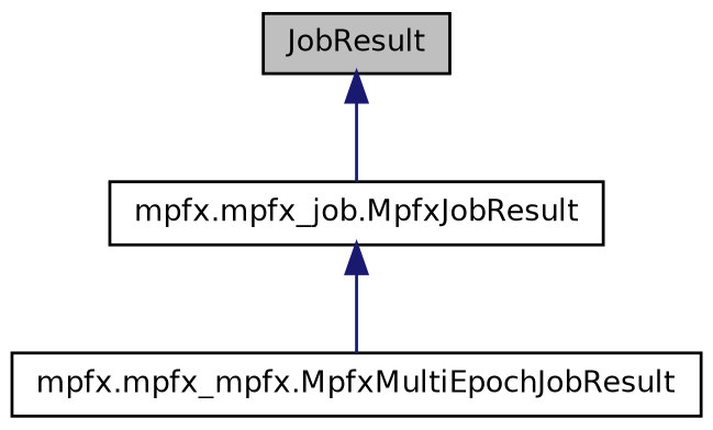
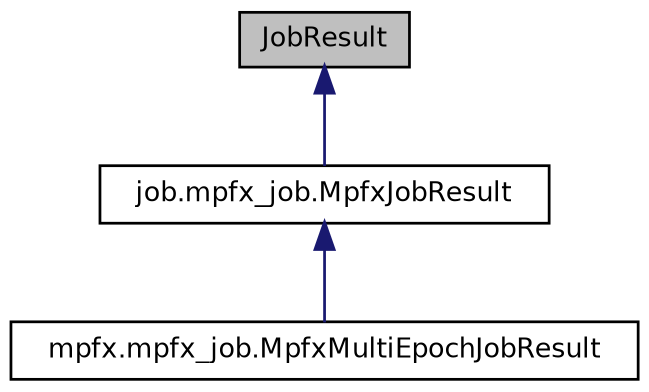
  digraph {
    node [color=black fillcolor=white fontname=Helvetica fontsize=10 shape=record style=filled]
    edge [color=midnightblue dir=back fontname=Helvetica fontsize=10 labelfontname=Helvetica labelfontsize=10 style=solid]
    n1 [fillcolor=grey75 fontcolor=black height=0.2 label=JobResult width=0.4]
-   n2 [height=0.2 label="mpfx.mpfx_job.MpfxJobResult" width=0.4]
-   n3 [height=0.2 label="mpfx.mpfx_mpfx.MpfxMultiEpochJobResult" width=0.4]
+   n2 [height=0.2 label="job.mpfx_job.MpfxJobResult" width=0.4]
+   n3 [height=0.2 label="mpfx.mpfx_job.MpfxMultiEpochJobResult" width=0.4]
    n1 -> n2
    n2 -> n3
  }
